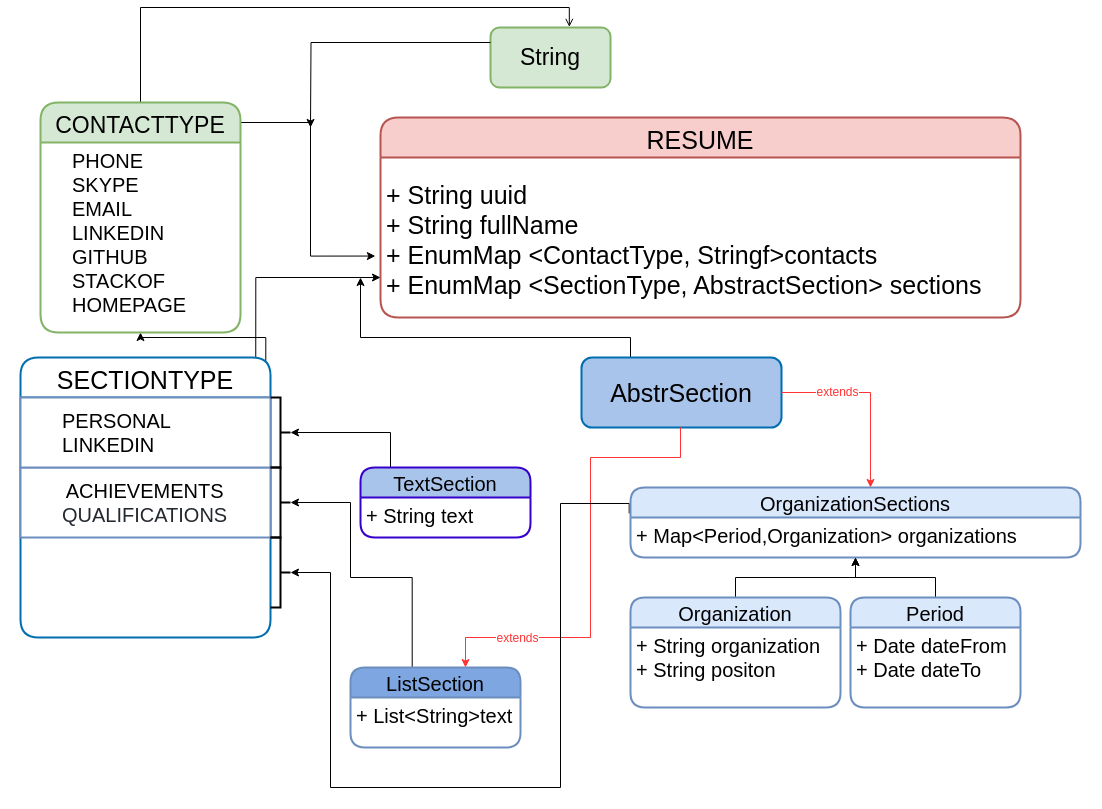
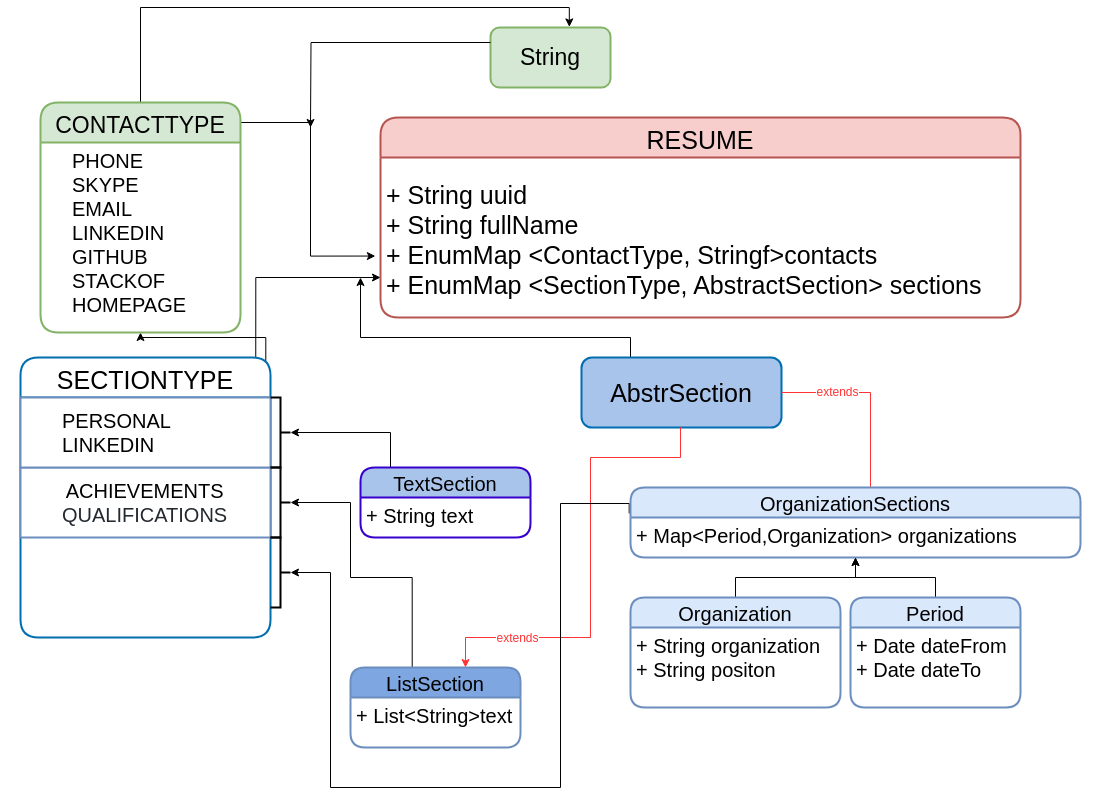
  <mxCell id="0" />
  <mxCell id="1" parent="0" />
  <mxCell id="2" value="RESUME" style="swimlane;childLayout=stackLayout;horizontal=1;startSize=40;horizontalStack=0;rounded=1;fontSize=25;fontStyle=0;strokeWidth=2;resizeParent=0;resizeLast=1;shadow=0;dashed=0;align=center;fillColor=#f8cecc;strokeColor=#b85450;" vertex="1" parent="1"><mxGeometry x="380" y="110" width="640" height="200" as="geometry" /></mxCell>
  <mxCell id="3" value="+ String uuid&#10;+ String fullName&#10;+ EnumMap &lt;ContactType, Stringf&gt;contacts&#10;+ EnumMap &lt;SectionType, AbstractSection&gt; sections" style="align=left;strokeColor=none;fillColor=none;spacingLeft=4;fontSize=25;verticalAlign=middle;resizable=0;rotatable=0;part=1;" vertex="1" parent="2"><mxGeometry y="40" width="640" height="160" as="geometry" /></mxCell>
  <mxCell id="4" value="" style="edgeStyle=orthogonalEdgeStyle;rounded=0;orthogonalLoop=1;jettySize=auto;html=1;entryX=0;entryY=0.75;entryDx=0;entryDy=0;exitX=0.941;exitY=-0.001;exitDx=0;exitDy=0;exitPerimeter=0;" edge="1" parent="1" source="6" target="3"><mxGeometry relative="1" as="geometry"><mxPoint x="100" y="430" as="sourcePoint" /><mxPoint x="185" y="415" as="targetPoint" /></mxGeometry></mxCell>
  <mxCell id="5" value="" style="edgeStyle=orthogonalEdgeStyle;rounded=0;orthogonalLoop=1;jettySize=auto;html=1;exitX=0.981;exitY=0.141;exitDx=0;exitDy=0;exitPerimeter=0;" edge="1" parent="1" source="6" target="13"><mxGeometry relative="1" as="geometry"><mxPoint x="505" y="465" as="targetPoint" /></mxGeometry></mxCell>
  <mxCell id="6" value="SECTIONTYPE" style="swimlane;childLayout=stackLayout;horizontal=1;startSize=40;horizontalStack=0;rounded=1;fontSize=25;fontStyle=0;strokeWidth=2;resizeParent=0;resizeLast=1;shadow=0;dashed=0;align=center;fillColor=#FFFFFF;strokeColor=#006EAF;fontColor=#000000;" vertex="1" parent="1"><mxGeometry x="20" y="350" width="250" height="280" as="geometry" /></mxCell>
  <mxCell id="7" value="" style="group" vertex="1" connectable="0" parent="6"><mxGeometry y="40" width="250" height="240" as="geometry" /></mxCell>
  <mxCell id="8" value="&lt;blockquote style=&quot;text-align: center; margin: 0px 0px 0px 40px; border: none; padding: 0px;&quot;&gt;&lt;span style=&quot;font-size: 20px; background-color: initial;&quot;&gt;ACHIEVEMENTS&lt;/span&gt;&lt;/blockquote&gt;&lt;blockquote style=&quot;text-align: center; margin: 0px 0px 0px 40px; border: none; padding: 0px;&quot;&gt;&lt;span style=&quot;color: rgb(36, 41, 47); background-color: rgb(255, 255, 255);&quot;&gt;&lt;font style=&quot;font-size: 20px;&quot;&gt;QUALIFICATIONS&lt;/font&gt;&lt;/span&gt;&lt;span style=&quot;background-color: initial; color: rgba(0, 0, 0, 0); font-size: 0px;&quot;&gt;3CmxGraphModel%3E%3Croot%3E%3CmxCell%20id%3D%220%22%2F%3E%3CmxCell%20id%3D%221%22%20parent%3D%220%22%2F%3E%3CmxCell%20id%3D%222%22%20value%3D%22%22%20style%3D%22strokeWidth%3D2%3Bhtml%3D1%3Bshape%3Dmxgraph.flowchart.annotation_2%3Balign%3Dleft%3BlabelPosition%3Dright%3BpointerEvents%3D1%3Brotation%3D-180%3B%22%20vertex%3D%221%22%20parent%3D%221%22%3E%3CmxGeometry%20x%3D%22-760%22%20y%3D%22320%22%20width%3D%2220%22%20height%3D%2270%22%20as%3D%22geometry%22%2F%3E%3C%2FmxCell%3E%3C%2Froot%3E%3C%2FmxGraphModel%3E&lt;/span&gt;&lt;/blockquote&gt;" style="rounded=0;whiteSpace=wrap;html=1;align=left;strokeColor=#6c8ebf;fillColor=#FFFFFF;strokeWidth=2;" vertex="1" parent="7"><mxGeometry y="70" width="250" height="70" as="geometry" /></mxCell>
  <mxCell id="9" value="&lt;blockquote style=&quot;margin: 0 0 0 40px; border: none; padding: 0px;&quot;&gt;&lt;span style=&quot;background-color: initial; font-size: 20px;&quot;&gt;PERSONAL&lt;br&gt;&lt;/span&gt;&lt;span style=&quot;background-color: initial; font-size: 20px;&quot;&gt;LINKEDIN&lt;/span&gt;&lt;/blockquote&gt;" style="rounded=0;whiteSpace=wrap;html=1;strokeColor=#6c8ebf;align=left;fillColor=#FFFFFF;strokeWidth=2;" vertex="1" parent="7"><mxGeometry width="250" height="70" as="geometry" /></mxCell>
- <mxCell id="10" value="" style="edgeStyle=orthogonalEdgeStyle;rounded=0;orthogonalLoop=1;jettySize=auto;html=1;exitX=0.5;exitY=0;exitDx=0;exitDy=0;entryX=0.657;entryY=-0.01;entryDx=0;entryDy=0;entryPerimeter=0;endArrow=open;" edge="1" parent="1" source="12" target="16"><mxGeometry relative="1" as="geometry"><mxPoint x="160" y="-110" as="sourcePoint" /><mxPoint x="450" y="-160" as="targetPoint" /></mxGeometry></mxCell>
+ <mxCell id="10" value="" style="edgeStyle=orthogonalEdgeStyle;rounded=0;orthogonalLoop=1;jettySize=auto;html=1;exitX=0.5;exitY=0;exitDx=0;exitDy=0;entryX=0.657;entryY=-0.01;entryDx=0;entryDy=0;entryPerimeter=0;" edge="1" parent="1" source="12" target="16"><mxGeometry relative="1" as="geometry"><mxPoint x="160" y="-110" as="sourcePoint" /><mxPoint x="450" y="-160" as="targetPoint" /></mxGeometry></mxCell>
  <mxCell id="11" value="" style="edgeStyle=orthogonalEdgeStyle;rounded=0;orthogonalLoop=1;jettySize=auto;html=1;entryX=-0.008;entryY=0.616;entryDx=0;entryDy=0;exitX=1;exitY=0;exitDx=0;exitDy=0;entryPerimeter=0;" edge="1" parent="1" source="13" target="3"><mxGeometry relative="1" as="geometry"><mxPoint x="280" y="840" as="targetPoint" /></mxGeometry></mxCell>
  <mxCell id="12" value="CONTACTTYPE" style="swimlane;childLayout=stackLayout;horizontal=1;startSize=40;horizontalStack=0;rounded=1;fontSize=23;fontStyle=0;strokeWidth=2;resizeParent=0;resizeLast=1;shadow=0;dashed=0;align=center;fillColor=#d5e8d4;strokeColor=#82b366;" vertex="1" parent="1"><mxGeometry x="40" y="95" width="200" height="230" as="geometry" /></mxCell>
  <mxCell id="13" value="PHONE&#10;SKYPE&#10;EMAIL&#10;LINKEDIN&#10;GITHUB&#10;STACKOF&#10;HOMEPAGE" style="align=left;strokeColor=none;fillColor=none;spacingLeft=30;fontSize=20;verticalAlign=top;resizable=0;rotatable=0;part=1;" vertex="1" parent="12"><mxGeometry y="40" width="200" height="190" as="geometry" /></mxCell>
  <mxCell id="14" value="" style="edgeStyle=orthogonalEdgeStyle;rounded=0;orthogonalLoop=1;jettySize=auto;html=1;exitX=0.25;exitY=0;exitDx=0;exitDy=0;" edge="1" parent="1" source="15"><mxGeometry relative="1" as="geometry"><mxPoint x="360" y="270" as="targetPoint" /><Array as="points"><mxPoint x="630" y="330" /><mxPoint x="360" y="330" /></Array></mxGeometry></mxCell>
  <mxCell id="15" value="&lt;font color=&quot;#000000&quot;&gt;AbstrSection&lt;/font&gt;" style="whiteSpace=wrap;html=1;fontSize=25;fillColor=#A9C4EB;strokeColor=#006EAF;fontStyle=0;startSize=40;rounded=1;strokeWidth=2;shadow=0;dashed=0;fontColor=#ffffff;" vertex="1" parent="1"><mxGeometry x="581" y="350" width="200" height="70" as="geometry" /></mxCell>
  <mxCell id="16" value="String&lt;br&gt;" style="whiteSpace=wrap;html=1;fontSize=23;fillColor=#d5e8d4;strokeColor=#82b366;fontStyle=0;startSize=40;rounded=1;strokeWidth=2;shadow=0;dashed=0;" vertex="1" parent="1"><mxGeometry x="490" y="20" width="120" height="60" as="geometry" /></mxCell>
  <mxCell id="17" value="" style="edgeStyle=orthogonalEdgeStyle;rounded=0;orthogonalLoop=1;jettySize=auto;html=1;exitX=0;exitY=0.25;exitDx=0;exitDy=0;" edge="1" parent="1" source="16"><mxGeometry relative="1" as="geometry"><mxPoint x="360" y="-40" as="sourcePoint" /><mxPoint x="310" y="120" as="targetPoint" /></mxGeometry></mxCell>
  <mxCell id="18" value="" style="strokeWidth=2;html=1;shape=mxgraph.flowchart.annotation_2;align=left;labelPosition=right;pointerEvents=1;rotation=-180;" vertex="1" parent="1"><mxGeometry x="270" y="530" width="20" height="70" as="geometry" /></mxCell>
- <mxCell id="19" value="" style="edgeStyle=orthogonalEdgeStyle;rounded=0;orthogonalLoop=1;jettySize=auto;html=1;fontSize=20;exitX=1;exitY=0.5;exitDx=0;exitDy=0;strokeColor=#FF3333;" edge="1" parent="1" source="15" target="27"><mxGeometry relative="1" as="geometry"><Array as="points"><mxPoint x="870" y="385" /></Array></mxGeometry></mxCell>
+ <mxCell id="19" value="" style="edgeStyle=orthogonalEdgeStyle;rounded=0;orthogonalLoop=1;jettySize=auto;html=1;fontSize=20;exitX=1;exitY=0.5;exitDx=0;exitDy=0;strokeColor=#FF3333;endArrow=none;" edge="1" parent="1" source="15" target="27"><mxGeometry relative="1" as="geometry"><Array as="points"><mxPoint x="870" y="385" /></Array></mxGeometry></mxCell>
  <mxCell id="20" value="&lt;font color=&quot;#ff3333&quot; style=&quot;font-size: 12px;&quot;&gt;extends&lt;/font&gt;" style="edgeLabel;html=1;align=center;verticalAlign=middle;resizable=0;points=[];fontSize=20;fontColor=#000000;" vertex="1" connectable="0" parent="19"><mxGeometry x="-0.112" y="3" relative="1" as="geometry"><mxPoint x="-27" y="-2" as="offset" /></mxGeometry></mxCell>
  <mxCell id="21" value="" style="edgeStyle=orthogonalEdgeStyle;rounded=0;orthogonalLoop=1;jettySize=auto;html=1;fontSize=20;exitX=0.5;exitY=1;exitDx=0;exitDy=0;strokeColor=#FF3333;" edge="1" parent="1" source="15" target="30"><mxGeometry relative="1" as="geometry"><Array as="points"><mxPoint x="680" y="450" /><mxPoint x="590" y="450" /><mxPoint x="590" y="630" /><mxPoint x="465" y="630" /></Array></mxGeometry></mxCell>
  <mxCell id="22" value="&lt;font color=&quot;#ff3333&quot;&gt;extends&lt;/font&gt;" style="edgeLabel;html=1;align=center;verticalAlign=middle;resizable=0;points=[];fontSize=12;fontColor=#000000;" vertex="1" connectable="0" parent="21"><mxGeometry x="0.646" y="-3" relative="1" as="geometry"><mxPoint y="3" as="offset" /></mxGeometry></mxCell>
  <mxCell id="23" value="" style="edgeStyle=orthogonalEdgeStyle;rounded=0;orthogonalLoop=1;jettySize=auto;html=1;fontFamily=Helvetica;fontSize=20;fontColor=#000000;entryX=0;entryY=0.5;entryDx=0;entryDy=0;entryPerimeter=0;" edge="1" parent="1" source="24" target="38"><mxGeometry relative="1" as="geometry"><mxPoint x="330" y="380" as="targetPoint" /><Array as="points"><mxPoint x="390" y="425" /></Array></mxGeometry></mxCell>
  <mxCell id="24" value="TextSection" style="swimlane;childLayout=stackLayout;horizontal=1;startSize=30;horizontalStack=0;rounded=1;fontSize=20;fontStyle=0;strokeWidth=2;resizeParent=0;resizeLast=1;shadow=0;dashed=0;align=center;strokeColor=#3700CC;fillColor=#A9C4EB;arcSize=16;fontColor=#000000;" vertex="1" parent="1"><mxGeometry x="360" y="460" width="170" height="70" as="geometry" /></mxCell>
  <mxCell id="25" value="+ String text&#10;" style="align=left;strokeColor=none;fillColor=none;spacingLeft=4;fontSize=20;verticalAlign=top;resizable=0;rotatable=0;part=1;" vertex="1" parent="24"><mxGeometry y="30" width="170" height="40" as="geometry" /></mxCell>
  <mxCell id="26" value="" style="edgeStyle=orthogonalEdgeStyle;rounded=0;orthogonalLoop=1;jettySize=auto;html=1;fontSize=20;exitX=-0.003;exitY=0.37;exitDx=0;exitDy=0;exitPerimeter=0;entryX=0;entryY=0.5;entryDx=0;entryDy=0;entryPerimeter=0;" edge="1" parent="1" source="27" target="18"><mxGeometry relative="1" as="geometry"><mxPoint x="620" y="510" as="sourcePoint" /><mxPoint x="380" y="590" as="targetPoint" /><Array as="points"><mxPoint x="629" y="496" /><mxPoint x="560" y="496" /><mxPoint x="560" y="780" /><mxPoint x="330" y="780" /><mxPoint x="330" y="565" /></Array></mxGeometry></mxCell>
  <mxCell id="27" value="OrganizationSections" style="swimlane;childLayout=stackLayout;horizontal=1;startSize=30;horizontalStack=0;rounded=1;fontSize=20;fontStyle=0;strokeWidth=2;resizeParent=0;resizeLast=1;shadow=0;dashed=0;align=center;strokeColor=#6c8ebf;fillColor=#dae8fc;arcSize=16;" vertex="1" parent="1"><mxGeometry x="630" y="480" width="450" height="70" as="geometry" /></mxCell>
  <mxCell id="28" value="+ Map&lt;Period,Organization&gt; organizations&#10;" style="align=left;strokeColor=none;fillColor=none;spacingLeft=4;fontSize=20;verticalAlign=top;resizable=0;rotatable=0;part=1;" vertex="1" parent="27"><mxGeometry y="30" width="450" height="40" as="geometry" /></mxCell>
  <mxCell id="29" value="" style="edgeStyle=orthogonalEdgeStyle;rounded=0;orthogonalLoop=1;jettySize=auto;html=1;fontFamily=Helvetica;fontSize=20;fontColor=#000000;entryX=0;entryY=0.5;entryDx=0;entryDy=0;entryPerimeter=0;exitX=0.363;exitY=0.055;exitDx=0;exitDy=0;exitPerimeter=0;" edge="1" parent="1" source="30" target="39"><mxGeometry relative="1" as="geometry"><mxPoint x="410" y="570" as="sourcePoint" /><mxPoint x="350" y="500" as="targetPoint" /><Array as="points"><mxPoint x="412" y="570" /><mxPoint x="350" y="570" /><mxPoint x="350" y="495" /></Array></mxGeometry></mxCell>
  <mxCell id="30" value="ListSection" style="swimlane;childLayout=stackLayout;horizontal=1;startSize=30;horizontalStack=0;rounded=1;fontSize=20;fontStyle=0;strokeWidth=2;resizeParent=0;resizeLast=1;shadow=0;dashed=0;align=center;strokeColor=#6c8ebf;fillColor=#7EA6E0;arcSize=16;" vertex="1" parent="1"><mxGeometry x="350" y="660" width="170" height="80" as="geometry" /></mxCell>
  <mxCell id="31" value="+ List&lt;String&gt;text&#10;" style="align=left;strokeColor=none;fillColor=none;spacingLeft=4;fontSize=20;verticalAlign=top;resizable=0;rotatable=0;part=1;" vertex="1" parent="30"><mxGeometry y="30" width="170" height="50" as="geometry" /></mxCell>
  <mxCell id="32" value="" style="edgeStyle=orthogonalEdgeStyle;rounded=0;orthogonalLoop=1;jettySize=auto;html=1;fontSize=20;entryX=0.5;entryY=1;entryDx=0;entryDy=0;" edge="1" parent="1" source="33" target="28"><mxGeometry relative="1" as="geometry"><mxPoint x="810" y="620" as="targetPoint" /></mxGeometry></mxCell>
  <mxCell id="33" value="Organization" style="swimlane;childLayout=stackLayout;horizontal=1;startSize=30;horizontalStack=0;rounded=1;fontSize=20;fontStyle=0;strokeWidth=2;resizeParent=0;resizeLast=1;shadow=0;dashed=0;align=center;strokeColor=#6c8ebf;fillColor=#dae8fc;arcSize=16;" vertex="1" parent="1"><mxGeometry x="630" y="590" width="210" height="110" as="geometry" /></mxCell>
  <mxCell id="34" value="+ String organization&#10;+ String positon&#10;" style="align=left;strokeColor=none;fillColor=none;spacingLeft=4;fontSize=20;verticalAlign=top;resizable=0;rotatable=0;part=1;" vertex="1" parent="33"><mxGeometry y="30" width="210" height="80" as="geometry" /></mxCell>
  <mxCell id="35" value="" style="edgeStyle=orthogonalEdgeStyle;rounded=0;orthogonalLoop=1;jettySize=auto;html=1;fontFamily=Helvetica;fontSize=20;fontColor=#000000;" edge="1" parent="1" source="36" target="28"><mxGeometry relative="1" as="geometry" /></mxCell>
  <mxCell id="36" value="Period" style="swimlane;childLayout=stackLayout;horizontal=1;startSize=30;horizontalStack=0;rounded=1;fontSize=20;fontStyle=0;strokeWidth=2;resizeParent=0;resizeLast=1;shadow=0;dashed=0;align=center;strokeColor=#6c8ebf;fillColor=#dae8fc;arcSize=16;" vertex="1" parent="1"><mxGeometry x="850" y="590" width="170" height="110" as="geometry" /></mxCell>
  <mxCell id="37" value="+ Date dateFrom&#10;+ Date dateTo" style="align=left;strokeColor=none;fillColor=none;spacingLeft=4;fontSize=20;verticalAlign=top;resizable=0;rotatable=0;part=1;" vertex="1" parent="36"><mxGeometry y="30" width="170" height="80" as="geometry" /></mxCell>
  <mxCell id="38" value="" style="strokeWidth=2;html=1;shape=mxgraph.flowchart.annotation_2;align=left;labelPosition=right;pointerEvents=1;rotation=-180;" vertex="1" parent="1"><mxGeometry x="270" y="390" width="20" height="70" as="geometry" /></mxCell>
  <mxCell id="39" value="" style="strokeWidth=2;html=1;shape=mxgraph.flowchart.annotation_2;align=left;labelPosition=right;pointerEvents=1;rotation=-180;" vertex="1" parent="1"><mxGeometry x="270" y="460" width="20" height="70" as="geometry" /></mxCell>
